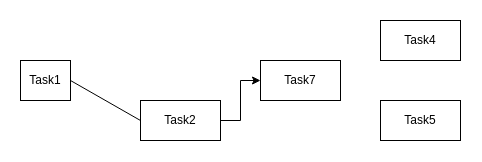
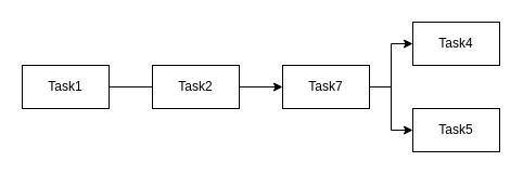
  <mxCell id="0" />
  <mxCell id="1" parent="0" />
- <mxCell id="2" value="Task1" style="rounded=0;whiteSpace=wrap;html=1;" vertex="1" parent="1"><mxGeometry x="20" y="60" width="50" height="40" as="geometry" /></mxCell>
+ <mxCell id="2" value="Task1" style="rounded=0;whiteSpace=wrap;html=1;" vertex="1" parent="1"><mxGeometry x="20" y="60" width="80" height="40" as="geometry" /></mxCell>
  <mxCell id="3" style="edgeStyle=orthogonalEdgeStyle;rounded=0;orthogonalLoop=1;jettySize=auto;html=1;exitX=1;exitY=0.5;exitDx=0;exitDy=0;entryX=0;entryY=0.5;entryDx=0;entryDy=0;" edge="1" parent="1" source="4" target="7"><mxGeometry relative="1" as="geometry" /></mxCell>
- <mxCell id="4" value="Task2" style="rounded=0;whiteSpace=wrap;html=1;" vertex="1" parent="1"><mxGeometry x="140" y="100" width="80" height="40" as="geometry" /></mxCell>
+ <mxCell id="4" value="Task2" style="rounded=0;whiteSpace=wrap;html=1;" vertex="1" parent="1"><mxGeometry x="140" y="60" width="80" height="40" as="geometry" /></mxCell>
+ <mxCell id="5" style="edgeStyle=orthogonalEdgeStyle;rounded=0;orthogonalLoop=1;jettySize=auto;html=1;exitX=1;exitY=0.5;exitDx=0;exitDy=0;entryX=0;entryY=0.5;entryDx=0;entryDy=0;" edge="1" parent="1" source="7" target="8"><mxGeometry relative="1" as="geometry" /></mxCell>
+ <mxCell id="6" style="edgeStyle=orthogonalEdgeStyle;rounded=0;orthogonalLoop=1;jettySize=auto;html=1;exitX=1;exitY=0.5;exitDx=0;exitDy=0;entryX=0;entryY=0.5;entryDx=0;entryDy=0;" edge="1" parent="1" source="7" target="9"><mxGeometry relative="1" as="geometry" /></mxCell>
  <mxCell id="7" value="Task7" style="rounded=0;whiteSpace=wrap;html=1;" vertex="1" parent="1"><mxGeometry x="260" y="60" width="80" height="40" as="geometry" /></mxCell>
  <mxCell id="8" value="Task4" style="rounded=0;whiteSpace=wrap;html=1;" vertex="1" parent="1"><mxGeometry x="380" y="20" width="80" height="40" as="geometry" /></mxCell>
  <mxCell id="9" value="Task5" style="rounded=0;whiteSpace=wrap;html=1;" vertex="1" parent="1"><mxGeometry x="380" y="100" width="80" height="40" as="geometry" /></mxCell>
  <mxCell id="10" value="" style="endArrow=none;html=1;rounded=0;entryX=0;entryY=0.5;entryDx=0;entryDy=0;exitX=1;exitY=0.5;exitDx=0;exitDy=0;" edge="1" parent="1" source="2" target="4"><mxGeometry width="50" height="50" relative="1" as="geometry"><mxPoint x="370" y="180" as="sourcePoint" /><mxPoint x="420" y="130" as="targetPoint" /></mxGeometry></mxCell>
